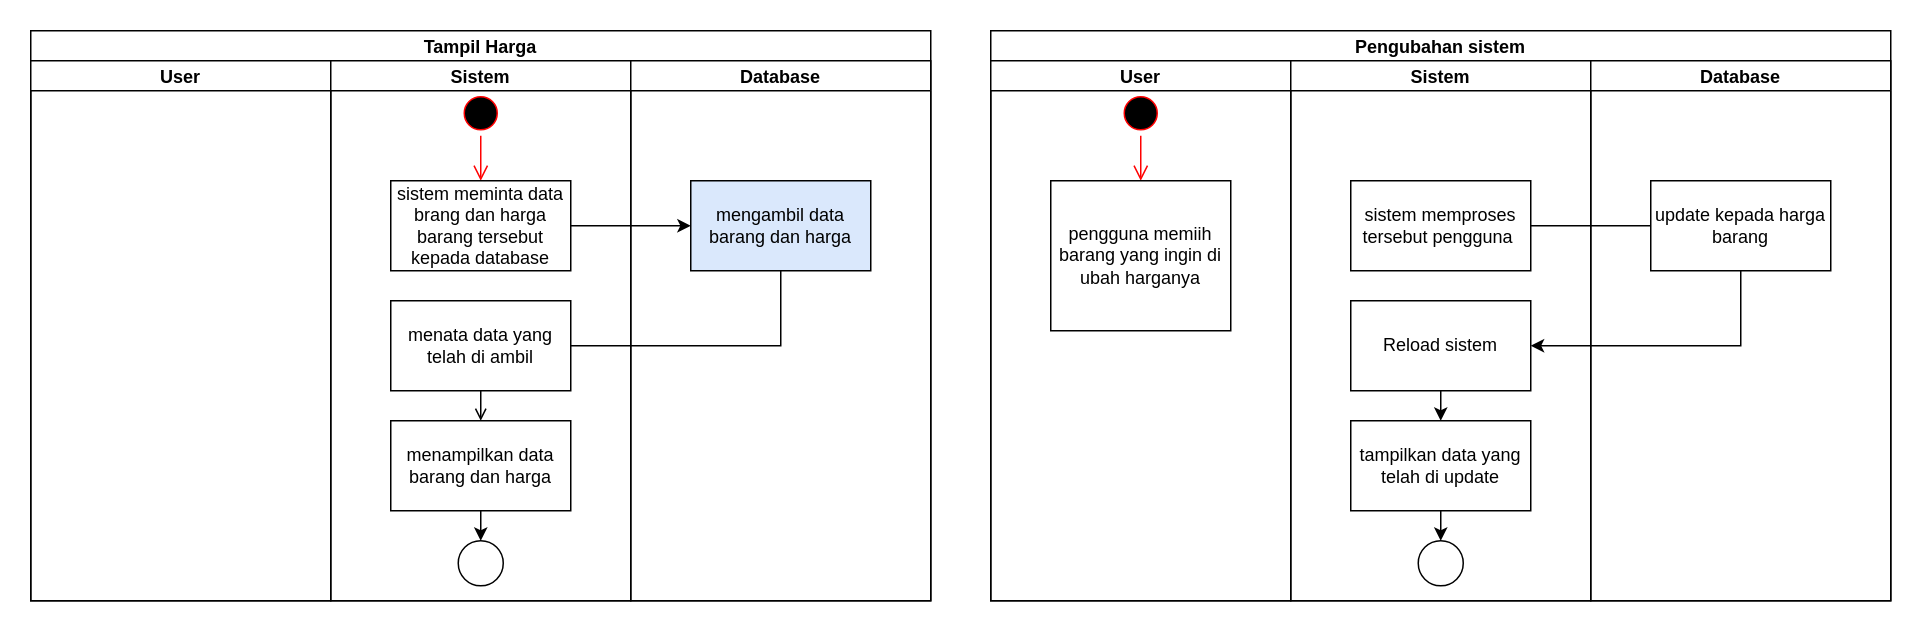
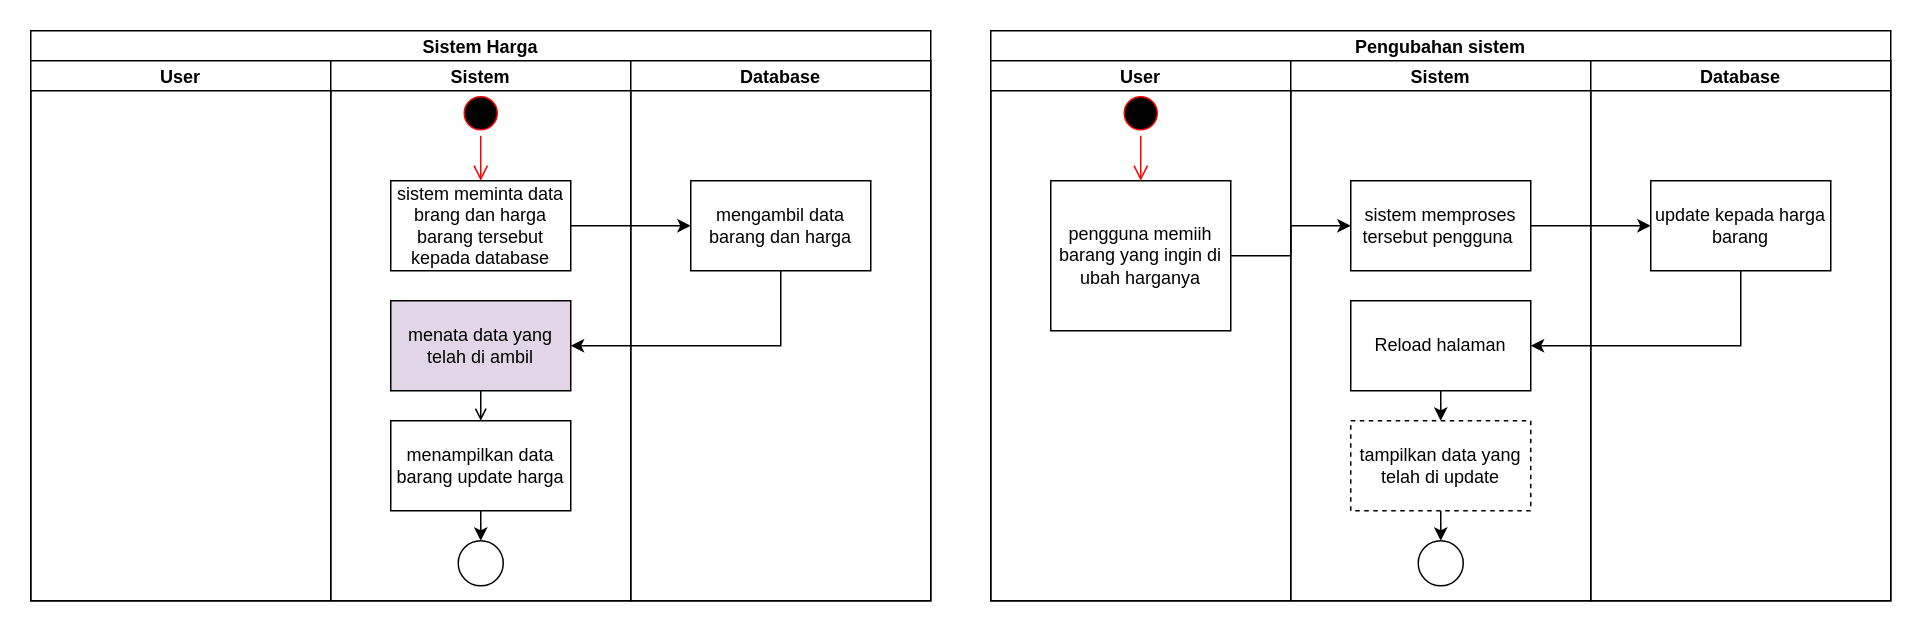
  <mxCell id="0" />
  <mxCell id="1" parent="0" />
- <mxCell id="2" value="Tampil Harga" style="swimlane;childLayout=stackLayout;resizeParent=1;resizeParentMax=0;startSize=20;" parent="1" vertex="1"><mxGeometry x="20" y="20" width="600" height="380" as="geometry" /></mxCell>
+ <mxCell id="2" value="Sistem Harga" style="swimlane;childLayout=stackLayout;resizeParent=1;resizeParentMax=0;startSize=20;" parent="1" vertex="1"><mxGeometry x="20" y="20" width="600" height="380" as="geometry" /></mxCell>
  <mxCell id="3" value="User" style="swimlane;startSize=20;" parent="2" vertex="1"><mxGeometry y="20" width="200" height="360" as="geometry" /></mxCell>
  <mxCell id="4" value="Sistem" style="swimlane;startSize=20;" parent="2" vertex="1"><mxGeometry x="200" y="20" width="200" height="360" as="geometry" /></mxCell>
  <mxCell id="5" value="" style="ellipse;html=1;shape=startState;fillColor=#000000;strokeColor=#ff0000;" vertex="1" parent="4"><mxGeometry x="85" y="20" width="30" height="30" as="geometry" /></mxCell>
  <mxCell id="6" value="" style="edgeStyle=orthogonalEdgeStyle;html=1;verticalAlign=bottom;endArrow=open;endSize=8;strokeColor=#ff0000;rounded=0;" edge="1" source="5" parent="4"><mxGeometry relative="1" as="geometry"><mxPoint x="100" y="80" as="targetPoint" /></mxGeometry></mxCell>
  <mxCell id="7" value="sistem meminta data brang dan harga barang tersebut kepada database" style="rounded=0;whiteSpace=wrap;html=1;" vertex="1" parent="4"><mxGeometry x="40" y="80" width="120" height="60" as="geometry" /></mxCell>
  <mxCell id="8" style="edgeStyle=orthogonalEdgeStyle;rounded=0;orthogonalLoop=1;jettySize=auto;html=1;exitX=0.5;exitY=1;exitDx=0;exitDy=0;entryX=0.5;entryY=0;entryDx=0;entryDy=0;endArrow=open;" edge="1" parent="4" source="9" target="11"><mxGeometry relative="1" as="geometry" /></mxCell>
- <mxCell id="9" value="menata data yang telah di ambil" style="rounded=0;whiteSpace=wrap;html=1;" vertex="1" parent="4"><mxGeometry x="40" y="160" width="120" height="60" as="geometry" /></mxCell>
+ <mxCell id="9" value="menata data yang telah di ambil" style="rounded=0;whiteSpace=wrap;html=1;fillColor=#e1d5e7;" vertex="1" parent="4"><mxGeometry x="40" y="160" width="120" height="60" as="geometry" /></mxCell>
  <mxCell id="10" style="edgeStyle=orthogonalEdgeStyle;rounded=0;orthogonalLoop=1;jettySize=auto;html=1;exitX=0.5;exitY=1;exitDx=0;exitDy=0;entryX=0.5;entryY=0;entryDx=0;entryDy=0;" edge="1" parent="4" source="11" target="12"><mxGeometry relative="1" as="geometry" /></mxCell>
- <mxCell id="11" value="menampilkan data barang dan harga" style="rounded=0;whiteSpace=wrap;html=1;" vertex="1" parent="4"><mxGeometry x="40" y="240" width="120" height="60" as="geometry" /></mxCell>
+ <mxCell id="11" value="menampilkan data barang update harga" style="rounded=0;whiteSpace=wrap;html=1;" vertex="1" parent="4"><mxGeometry x="40" y="240" width="120" height="60" as="geometry" /></mxCell>
  <mxCell id="12" value="" style="ellipse;whiteSpace=wrap;html=1;aspect=fixed;" vertex="1" parent="4"><mxGeometry x="85" y="320" width="30" height="30" as="geometry" /></mxCell>
  <mxCell id="13" value="Database" style="swimlane;startSize=20;" parent="2" vertex="1"><mxGeometry x="400" y="20" width="200" height="360" as="geometry" /></mxCell>
- <mxCell id="14" value="mengambil data barang dan harga" style="rounded=0;whiteSpace=wrap;html=1;fillColor=#dae8fc;" vertex="1" parent="13"><mxGeometry x="40" y="80" width="120" height="60" as="geometry" /></mxCell>
+ <mxCell id="14" value="mengambil data barang dan harga" style="rounded=0;whiteSpace=wrap;html=1;" vertex="1" parent="13"><mxGeometry x="40" y="80" width="120" height="60" as="geometry" /></mxCell>
  <mxCell id="15" style="edgeStyle=orthogonalEdgeStyle;rounded=0;orthogonalLoop=1;jettySize=auto;html=1;exitX=1;exitY=0.5;exitDx=0;exitDy=0;entryX=0;entryY=0.5;entryDx=0;entryDy=0;" edge="1" parent="2" source="7" target="14"><mxGeometry relative="1" as="geometry" /></mxCell>
- <mxCell id="16" style="edgeStyle=orthogonalEdgeStyle;rounded=0;orthogonalLoop=1;jettySize=auto;html=1;exitX=0.5;exitY=1;exitDx=0;exitDy=0;entryX=1;entryY=0.5;entryDx=0;entryDy=0;endArrow=none;" edge="1" parent="2" source="14" target="9"><mxGeometry relative="1" as="geometry" /></mxCell>
+ <mxCell id="16" style="edgeStyle=orthogonalEdgeStyle;rounded=0;orthogonalLoop=1;jettySize=auto;html=1;exitX=0.5;exitY=1;exitDx=0;exitDy=0;entryX=1;entryY=0.5;entryDx=0;entryDy=0;" edge="1" parent="2" source="14" target="9"><mxGeometry relative="1" as="geometry" /></mxCell>
  <mxCell id="17" value="Pengubahan sistem" style="swimlane;childLayout=stackLayout;resizeParent=1;resizeParentMax=0;startSize=20;" vertex="1" parent="1"><mxGeometry x="660" y="20" width="600" height="380" as="geometry" /></mxCell>
  <mxCell id="18" value="User" style="swimlane;startSize=20;" vertex="1" parent="17"><mxGeometry y="20" width="200" height="360" as="geometry" /></mxCell>
  <mxCell id="19" value="" style="ellipse;html=1;shape=startState;fillColor=#000000;strokeColor=#ff0000;" vertex="1" parent="18"><mxGeometry x="85" y="20" width="30" height="30" as="geometry" /></mxCell>
  <mxCell id="20" value="" style="edgeStyle=orthogonalEdgeStyle;html=1;verticalAlign=bottom;endArrow=open;endSize=8;strokeColor=#ff0000;rounded=0;" edge="1" parent="18" source="19"><mxGeometry relative="1" as="geometry"><mxPoint x="100" y="80" as="targetPoint" /></mxGeometry></mxCell>
  <mxCell id="21" value="pengguna memiih barang yang ingin di ubah harganya" style="rounded=0;whiteSpace=wrap;html=1;" vertex="1" parent="18"><mxGeometry x="40" y="80" width="120" height="100" as="geometry" /></mxCell>
  <mxCell id="22" value="Sistem" style="swimlane;startSize=20;" vertex="1" parent="17"><mxGeometry x="200" y="20" width="200" height="360" as="geometry" /></mxCell>
  <mxCell id="23" value="sistem memproses tersebut pengguna&amp;nbsp;" style="rounded=0;whiteSpace=wrap;html=1;" vertex="1" parent="22"><mxGeometry x="40" y="80" width="120" height="60" as="geometry" /></mxCell>
  <mxCell id="24" style="edgeStyle=orthogonalEdgeStyle;rounded=0;orthogonalLoop=1;jettySize=auto;html=1;exitX=0.5;exitY=1;exitDx=0;exitDy=0;entryX=0.5;entryY=0;entryDx=0;entryDy=0;" edge="1" parent="22" source="25" target="27"><mxGeometry relative="1" as="geometry" /></mxCell>
- <mxCell id="25" value="Reload sistem" style="rounded=0;whiteSpace=wrap;html=1;" vertex="1" parent="22"><mxGeometry x="40" y="160" width="120" height="60" as="geometry" /></mxCell>
+ <mxCell id="25" value="Reload halaman" style="rounded=0;whiteSpace=wrap;html=1;" vertex="1" parent="22"><mxGeometry x="40" y="160" width="120" height="60" as="geometry" /></mxCell>
  <mxCell id="26" style="edgeStyle=orthogonalEdgeStyle;rounded=0;orthogonalLoop=1;jettySize=auto;html=1;exitX=0.5;exitY=1;exitDx=0;exitDy=0;entryX=0.5;entryY=0;entryDx=0;entryDy=0;" edge="1" parent="22" source="27" target="28"><mxGeometry relative="1" as="geometry" /></mxCell>
- <mxCell id="27" value="tampilkan data yang telah di update" style="rounded=0;whiteSpace=wrap;html=1;" vertex="1" parent="22"><mxGeometry x="40" y="240" width="120" height="60" as="geometry" /></mxCell>
+ <mxCell id="27" value="tampilkan data yang telah di update" style="rounded=0;whiteSpace=wrap;html=1;dashed=1;" vertex="1" parent="22"><mxGeometry x="40" y="240" width="120" height="60" as="geometry" /></mxCell>
  <mxCell id="28" value="" style="ellipse;whiteSpace=wrap;html=1;aspect=fixed;" vertex="1" parent="22"><mxGeometry x="85" y="320" width="30" height="30" as="geometry" /></mxCell>
  <mxCell id="29" value="Database" style="swimlane;startSize=20;" vertex="1" parent="17"><mxGeometry x="400" y="20" width="200" height="360" as="geometry" /></mxCell>
  <mxCell id="30" value="update kepada harga barang" style="rounded=0;whiteSpace=wrap;html=1;" vertex="1" parent="29"><mxGeometry x="40" y="80" width="120" height="60" as="geometry" /></mxCell>
- <mxCell id="32" style="edgeStyle=orthogonalEdgeStyle;rounded=0;orthogonalLoop=1;jettySize=auto;html=1;exitX=1;exitY=0.5;exitDx=0;exitDy=0;entryX=0;entryY=0.5;entryDx=0;entryDy=0;endArrow=none;" edge="1" parent="17" source="23" target="30"><mxGeometry relative="1" as="geometry" /></mxCell>
+ <mxCell id="31" style="edgeStyle=orthogonalEdgeStyle;rounded=0;orthogonalLoop=1;jettySize=auto;html=1;exitX=1;exitY=0.5;exitDx=0;exitDy=0;entryX=0;entryY=0.5;entryDx=0;entryDy=0;" edge="1" parent="17" source="21" target="23"><mxGeometry relative="1" as="geometry" /></mxCell>
+ <mxCell id="32" style="edgeStyle=orthogonalEdgeStyle;rounded=0;orthogonalLoop=1;jettySize=auto;html=1;exitX=1;exitY=0.5;exitDx=0;exitDy=0;entryX=0;entryY=0.5;entryDx=0;entryDy=0;" edge="1" parent="17" source="23" target="30"><mxGeometry relative="1" as="geometry" /></mxCell>
  <mxCell id="33" style="edgeStyle=orthogonalEdgeStyle;rounded=0;orthogonalLoop=1;jettySize=auto;html=1;exitX=0.5;exitY=1;exitDx=0;exitDy=0;entryX=1;entryY=0.5;entryDx=0;entryDy=0;" edge="1" parent="17" source="30" target="25"><mxGeometry relative="1" as="geometry" /></mxCell>
